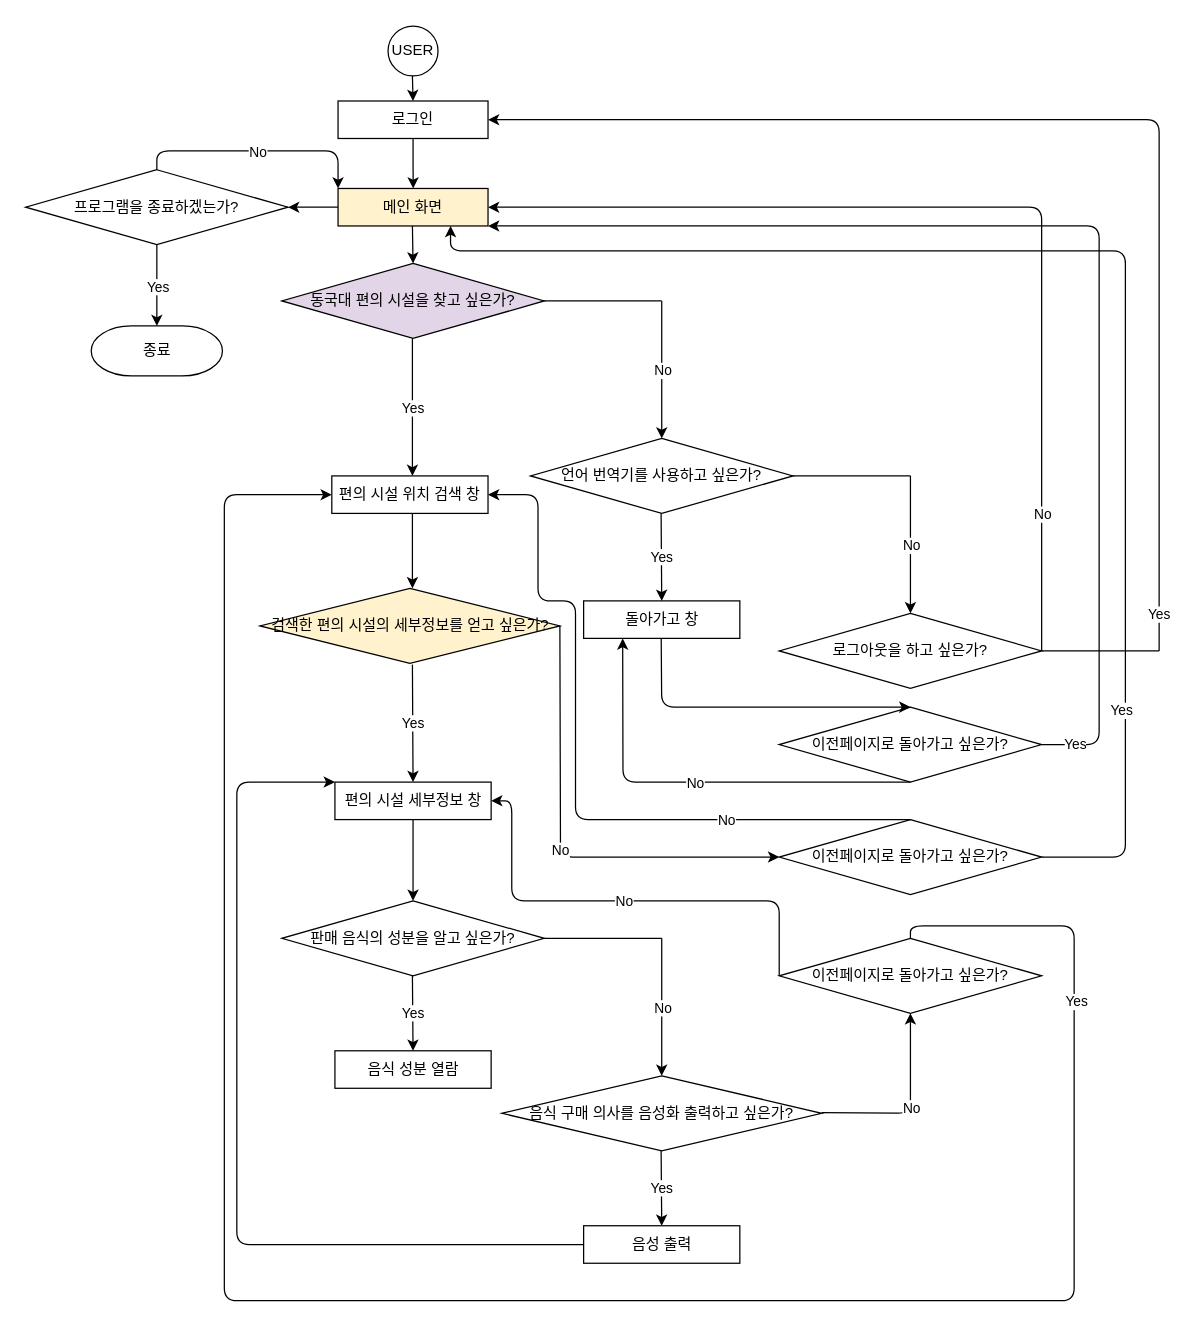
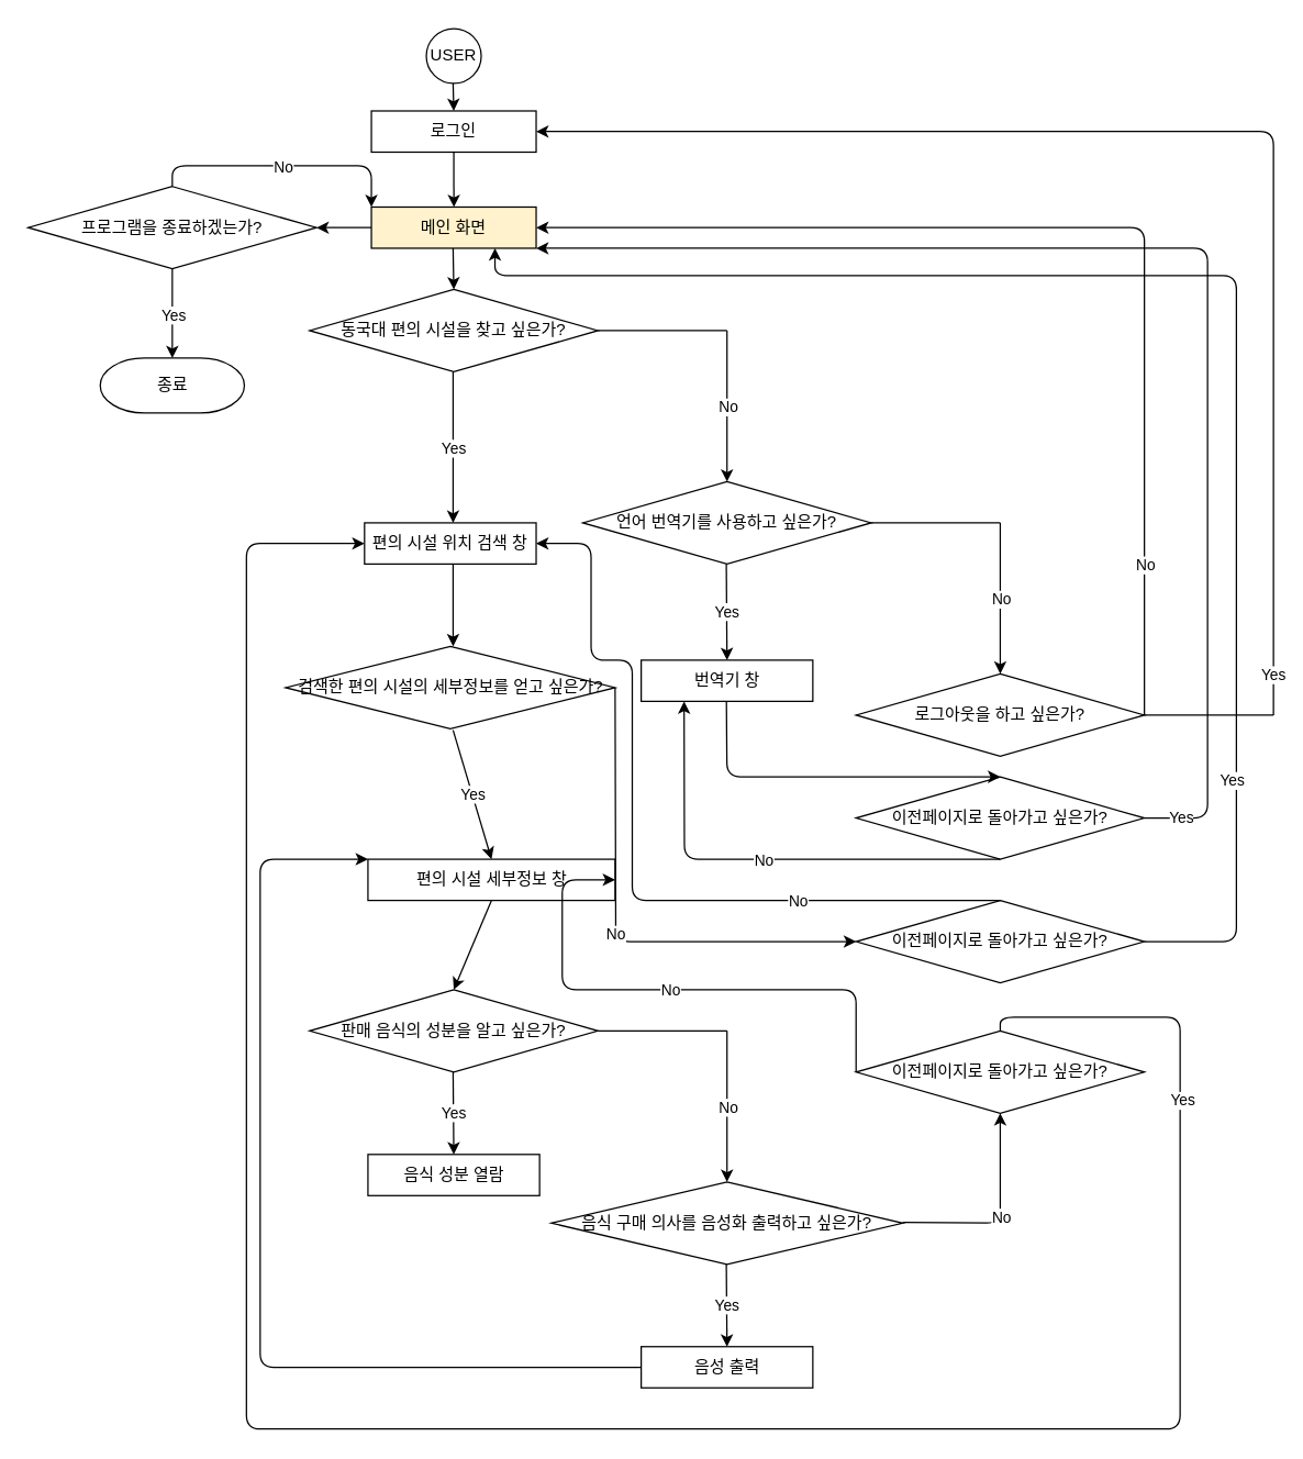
  <mxCell id="0" />
  <mxCell id="1" parent="0" />
  <mxCell id="2" value="USER" style="ellipse;whiteSpace=wrap;html=1;aspect=fixed;" parent="1" vertex="1"><mxGeometry x="310" y="20" width="40" height="40" as="geometry" /></mxCell>
  <mxCell id="3" value="로그인" style="rounded=0;whiteSpace=wrap;html=1;" parent="1" vertex="1"><mxGeometry x="270" y="80" width="120" height="30" as="geometry" /></mxCell>
- <mxCell id="4" value="동국대 편의 시설을 찾고 싶은가?" style="rhombus;whiteSpace=wrap;html=1;fillColor=#e1d5e7;" parent="1" vertex="1"><mxGeometry x="225" y="210" width="210" height="60" as="geometry" /></mxCell>
+ <mxCell id="4" value="동국대 편의 시설을 찾고 싶은가?" style="rhombus;whiteSpace=wrap;html=1;" parent="1" vertex="1"><mxGeometry x="225" y="210" width="210" height="60" as="geometry" /></mxCell>
  <mxCell id="5" value="" style="endArrow=classic;html=1;" parent="1" edge="1"><mxGeometry relative="1" as="geometry"><mxPoint x="329.5" y="270" as="sourcePoint" /><mxPoint x="329.5" y="380" as="targetPoint" /></mxGeometry></mxCell>
  <mxCell id="6" value="Yes" style="edgeLabel;resizable=0;html=1;align=center;verticalAlign=middle;" parent="5" connectable="0" vertex="1"><mxGeometry relative="1" as="geometry" /></mxCell>
  <mxCell id="7" value="" style="endArrow=none;html=1;exitX=1;exitY=0.5;exitDx=0;exitDy=0;" parent="1" source="4" edge="1"><mxGeometry width="50" height="50" relative="1" as="geometry"><mxPoint x="439" y="239.5" as="sourcePoint" /><mxPoint x="529" y="240" as="targetPoint" /></mxGeometry></mxCell>
  <mxCell id="8" value="" style="endArrow=classic;html=1;" parent="1" edge="1"><mxGeometry relative="1" as="geometry"><mxPoint x="529" y="240" as="sourcePoint" /><mxPoint x="529" y="350" as="targetPoint" /></mxGeometry></mxCell>
  <mxCell id="9" value="No" style="edgeLabel;resizable=0;html=1;align=center;verticalAlign=middle;" parent="8" connectable="0" vertex="1"><mxGeometry relative="1" as="geometry" /></mxCell>
- <mxCell id="10" value="검색한 편의 시설의 세부정보를 얻고 싶은가?" style="rhombus;whiteSpace=wrap;html=1;fillColor=#fff2cc;" parent="1" vertex="1"><mxGeometry x="207.5" y="470" width="240" height="60" as="geometry" /></mxCell>
+ <mxCell id="10" value="검색한 편의 시설의 세부정보를 얻고 싶은가?" style="rhombus;whiteSpace=wrap;html=1;" parent="1" vertex="1"><mxGeometry x="207.5" y="470" width="240" height="60" as="geometry" /></mxCell>
  <mxCell id="11" value="언어 번역기를 사용하고 싶은가?" style="rhombus;whiteSpace=wrap;html=1;" parent="1" vertex="1"><mxGeometry x="424" y="350" width="210" height="60" as="geometry" /></mxCell>
  <mxCell id="12" value="편의 시설 위치 검색 창" style="rounded=0;whiteSpace=wrap;html=1;" parent="1" vertex="1"><mxGeometry x="265" y="380" width="125" height="30" as="geometry" /></mxCell>
  <mxCell id="13" value="" style="endArrow=classic;html=1;" parent="1" edge="1"><mxGeometry width="50" height="50" relative="1" as="geometry"><mxPoint x="329.5" y="60" as="sourcePoint" /><mxPoint x="330" y="80" as="targetPoint" /></mxGeometry></mxCell>
  <mxCell id="14" value="" style="endArrow=classic;html=1;entryX=0.5;entryY=0;entryDx=0;entryDy=0;" parent="1" target="4" edge="1"><mxGeometry width="50" height="50" relative="1" as="geometry"><mxPoint x="329.5" y="180" as="sourcePoint" /><mxPoint x="330" y="200" as="targetPoint" /></mxGeometry></mxCell>
  <mxCell id="15" value="" style="endArrow=classic;html=1;" parent="1" edge="1"><mxGeometry width="50" height="50" relative="1" as="geometry"><mxPoint x="329.5" y="410" as="sourcePoint" /><mxPoint x="329.5" y="470" as="targetPoint" /></mxGeometry></mxCell>
  <mxCell id="16" value="" style="endArrow=classic;html=1;" parent="1" edge="1"><mxGeometry relative="1" as="geometry"><mxPoint x="528.5" y="410" as="sourcePoint" /><mxPoint x="529" y="480" as="targetPoint" /></mxGeometry></mxCell>
  <mxCell id="17" value="Yes" style="edgeLabel;resizable=0;html=1;align=center;verticalAlign=middle;" parent="16" connectable="0" vertex="1"><mxGeometry relative="1" as="geometry" /></mxCell>
  <mxCell id="18" value="" style="endArrow=none;html=1;exitX=1;exitY=0.5;exitDx=0;exitDy=0;" parent="1" edge="1"><mxGeometry width="50" height="50" relative="1" as="geometry"><mxPoint x="634" y="380" as="sourcePoint" /><mxPoint x="728" y="380" as="targetPoint" /></mxGeometry></mxCell>
  <mxCell id="19" value="" style="endArrow=classic;html=1;" parent="1" edge="1"><mxGeometry relative="1" as="geometry"><mxPoint x="728" y="380" as="sourcePoint" /><mxPoint x="728" y="490" as="targetPoint" /></mxGeometry></mxCell>
  <mxCell id="20" value="No" style="edgeLabel;resizable=0;html=1;align=center;verticalAlign=middle;" parent="19" connectable="0" vertex="1"><mxGeometry relative="1" as="geometry" /></mxCell>
  <mxCell id="21" value="로그아웃을 하고 싶은가?" style="rhombus;whiteSpace=wrap;html=1;" parent="1" vertex="1"><mxGeometry x="623" y="490" width="210" height="60" as="geometry" /></mxCell>
  <mxCell id="22" value="" style="endArrow=classic;html=1;entryX=0.5;entryY=0;entryDx=0;entryDy=0;" parent="1" target="24" edge="1"><mxGeometry relative="1" as="geometry"><mxPoint x="329.5" y="531" as="sourcePoint" /><mxPoint x="329.5" y="641" as="targetPoint" /></mxGeometry></mxCell>
  <mxCell id="23" value="Yes" style="edgeLabel;resizable=0;html=1;align=center;verticalAlign=middle;" parent="22" connectable="0" vertex="1"><mxGeometry relative="1" as="geometry" /></mxCell>
- <mxCell id="24" value="편의 시설 세부정보 창" style="rounded=0;whiteSpace=wrap;html=1;" parent="1" vertex="1"><mxGeometry x="267.5" y="625" width="125" height="30" as="geometry" /></mxCell>
+ <mxCell id="24" value="편의 시설 세부정보 창" style="rounded=0;whiteSpace=wrap;html=1;" parent="1" vertex="1"><mxGeometry x="267.5" y="625" width="180" height="30" as="geometry" /></mxCell>
  <mxCell id="25" value="" style="endArrow=classic;html=1;exitX=1;exitY=0.5;exitDx=0;exitDy=0;entryX=0;entryY=0.5;entryDx=0;entryDy=0;" parent="1" source="10" target="52" edge="1"><mxGeometry relative="1" as="geometry"><mxPoint x="474" y="500" as="sourcePoint" /><mxPoint x="459" y="640" as="targetPoint" /><Array as="points"><mxPoint x="448" y="685" /></Array></mxGeometry></mxCell>
  <mxCell id="26" value="No" style="edgeLabel;resizable=0;html=1;align=center;verticalAlign=middle;" parent="25" connectable="0" vertex="1"><mxGeometry relative="1" as="geometry" /></mxCell>
  <mxCell id="27" value="이전페이지로 돌아가고 싶은가?" style="rhombus;whiteSpace=wrap;html=1;" parent="1" vertex="1"><mxGeometry x="623" y="565" width="210" height="60" as="geometry" /></mxCell>
  <mxCell id="28" value="판매 음식의 성분을 알고 싶은가?" style="rhombus;whiteSpace=wrap;html=1;" parent="1" vertex="1"><mxGeometry x="225" y="720" width="210" height="60" as="geometry" /></mxCell>
  <mxCell id="29" value="" style="endArrow=classic;html=1;exitX=0.5;exitY=1;exitDx=0;exitDy=0;" parent="1" source="24" edge="1"><mxGeometry width="50" height="50" relative="1" as="geometry"><mxPoint x="329.5" y="670" as="sourcePoint" /><mxPoint x="330" y="720" as="targetPoint" /></mxGeometry></mxCell>
  <mxCell id="30" value="음식 성분 열람" style="rounded=0;whiteSpace=wrap;html=1;" parent="1" vertex="1"><mxGeometry x="267.5" y="840" width="125" height="30" as="geometry" /></mxCell>
  <mxCell id="31" value="" style="endArrow=classic;html=1;" parent="1" edge="1"><mxGeometry relative="1" as="geometry"><mxPoint x="329.5" y="780" as="sourcePoint" /><mxPoint x="330" y="840" as="targetPoint" /></mxGeometry></mxCell>
  <mxCell id="32" value="Yes" style="edgeLabel;resizable=0;html=1;align=center;verticalAlign=middle;" parent="31" connectable="0" vertex="1"><mxGeometry relative="1" as="geometry" /></mxCell>
  <mxCell id="33" value="" style="endArrow=none;html=1;exitX=1;exitY=0.5;exitDx=0;exitDy=0;" parent="1" edge="1"><mxGeometry width="50" height="50" relative="1" as="geometry"><mxPoint x="435" y="750" as="sourcePoint" /><mxPoint x="529" y="750" as="targetPoint" /></mxGeometry></mxCell>
  <mxCell id="34" value="" style="endArrow=classic;html=1;" parent="1" edge="1"><mxGeometry relative="1" as="geometry"><mxPoint x="529" y="750" as="sourcePoint" /><mxPoint x="529" y="860" as="targetPoint" /></mxGeometry></mxCell>
  <mxCell id="35" value="No" style="edgeLabel;resizable=0;html=1;align=center;verticalAlign=middle;" parent="34" connectable="0" vertex="1"><mxGeometry relative="1" as="geometry" /></mxCell>
  <mxCell id="36" value="음식 구매 의사를 음성화 출력하고 싶은가?" style="rhombus;whiteSpace=wrap;html=1;" parent="1" vertex="1"><mxGeometry x="401" y="860" width="256" height="60" as="geometry" /></mxCell>
  <mxCell id="37" value="" style="endArrow=classic;html=1;" parent="1" edge="1"><mxGeometry relative="1" as="geometry"><mxPoint x="528.5" y="920" as="sourcePoint" /><mxPoint x="529" y="980" as="targetPoint" /></mxGeometry></mxCell>
  <mxCell id="38" value="Yes" style="edgeLabel;resizable=0;html=1;align=center;verticalAlign=middle;" parent="37" connectable="0" vertex="1"><mxGeometry relative="1" as="geometry" /></mxCell>
  <mxCell id="39" value="" style="endArrow=none;html=1;exitX=1;exitY=0.5;exitDx=0;exitDy=0;" parent="1" edge="1"><mxGeometry width="50" height="50" relative="1" as="geometry"><mxPoint x="833" y="520" as="sourcePoint" /><mxPoint x="927" y="520" as="targetPoint" /></mxGeometry></mxCell>
  <mxCell id="40" value="" style="endArrow=classic;html=1;entryX=1;entryY=0.5;entryDx=0;entryDy=0;" parent="1" target="3" edge="1"><mxGeometry relative="1" as="geometry"><mxPoint x="927" y="520" as="sourcePoint" /><mxPoint x="927" y="80" as="targetPoint" /><Array as="points"><mxPoint x="927" y="95" /></Array></mxGeometry></mxCell>
  <mxCell id="41" value="Yes" style="edgeLabel;resizable=0;html=1;align=center;verticalAlign=middle;" parent="40" connectable="0" vertex="1"><mxGeometry relative="1" as="geometry"><mxPoint x="55.83" y="395" as="offset" /></mxGeometry></mxCell>
  <mxCell id="42" value="" style="endArrow=classic;html=1;entryX=1;entryY=0.5;entryDx=0;entryDy=0;" parent="1" target="44" edge="1"><mxGeometry relative="1" as="geometry"><mxPoint x="833" y="520" as="sourcePoint" /><mxPoint x="834" y="260" as="targetPoint" /><Array as="points"><mxPoint x="833" y="165" /></Array></mxGeometry></mxCell>
  <mxCell id="43" value="No" style="edgeLabel;resizable=0;html=1;align=center;verticalAlign=middle;" parent="42" connectable="0" vertex="1"><mxGeometry relative="1" as="geometry"><mxPoint x="44" y="245" as="offset" /></mxGeometry></mxCell>
  <mxCell id="44" value="메인 화면" style="rounded=0;whiteSpace=wrap;html=1;fillColor=#fff2cc;" parent="1" vertex="1"><mxGeometry x="270" y="150" width="120" height="30" as="geometry" /></mxCell>
  <mxCell id="45" value="" style="endArrow=classic;html=1;entryX=0.5;entryY=0;entryDx=0;entryDy=0;exitX=0.5;exitY=1;exitDx=0;exitDy=0;" parent="1" source="3" edge="1"><mxGeometry width="50" height="50" relative="1" as="geometry"><mxPoint x="329.58" y="120" as="sourcePoint" /><mxPoint x="330.08" y="150" as="targetPoint" /></mxGeometry></mxCell>
- <mxCell id="46" value="돌아가고 창" style="rounded=0;whiteSpace=wrap;html=1;" parent="1" vertex="1"><mxGeometry x="466.5" y="480" width="125" height="30" as="geometry" /></mxCell>
+ <mxCell id="46" value="번역기 창" style="rounded=0;whiteSpace=wrap;html=1;" parent="1" vertex="1"><mxGeometry x="466.5" y="480" width="125" height="30" as="geometry" /></mxCell>
  <mxCell id="47" value="" style="endArrow=classic;html=1;entryX=0.5;entryY=0;entryDx=0;entryDy=0;" parent="1" target="27" edge="1"><mxGeometry width="50" height="50" relative="1" as="geometry"><mxPoint x="528.58" y="510" as="sourcePoint" /><mxPoint x="528.58" y="580" as="targetPoint" /><Array as="points"><mxPoint x="529" y="565" /></Array></mxGeometry></mxCell>
  <mxCell id="48" value="" style="endArrow=classic;html=1;entryX=1;entryY=1;entryDx=0;entryDy=0;" parent="1" target="44" edge="1"><mxGeometry width="50" height="50" relative="1" as="geometry"><mxPoint x="833" y="595" as="sourcePoint" /><mxPoint x="883" y="545" as="targetPoint" /><Array as="points"><mxPoint x="879" y="595" /><mxPoint x="879" y="180" /></Array></mxGeometry></mxCell>
  <mxCell id="49" value="Yes" style="edgeLabel;resizable=0;html=1;align=center;verticalAlign=middle;" parent="1" connectable="0" vertex="1"><mxGeometry x="859.997" y="594" as="geometry" /></mxCell>
  <mxCell id="50" value="" style="endArrow=classic;html=1;entryX=0.25;entryY=1;entryDx=0;entryDy=0;exitX=0.5;exitY=1;exitDx=0;exitDy=0;" parent="1" source="27" target="46" edge="1"><mxGeometry relative="1" as="geometry"><mxPoint x="529" y="630" as="sourcePoint" /><mxPoint x="629" y="630" as="targetPoint" /><Array as="points"><mxPoint x="498" y="625" /></Array></mxGeometry></mxCell>
  <mxCell id="51" value="No" style="edgeLabel;resizable=0;html=1;align=center;verticalAlign=middle;" parent="50" connectable="0" vertex="1"><mxGeometry relative="1" as="geometry" /></mxCell>
  <mxCell id="52" value="이전페이지로 돌아가고 싶은가?" style="rhombus;whiteSpace=wrap;html=1;" parent="1" vertex="1"><mxGeometry x="623" y="655" width="210" height="60" as="geometry" /></mxCell>
  <mxCell id="53" value="" style="endArrow=classic;html=1;entryX=0.75;entryY=1;entryDx=0;entryDy=0;exitX=1;exitY=0.5;exitDx=0;exitDy=0;" parent="1" source="52" target="44" edge="1"><mxGeometry relative="1" as="geometry"><mxPoint x="729" y="655" as="sourcePoint" /><mxPoint x="833" y="655" as="targetPoint" /><Array as="points"><mxPoint x="900" y="685" /><mxPoint x="900" y="200" /><mxPoint x="360" y="200" /></Array></mxGeometry></mxCell>
  <mxCell id="54" value="Yes" style="edgeLabel;resizable=0;html=1;align=center;verticalAlign=middle;" parent="53" connectable="0" vertex="1"><mxGeometry relative="1" as="geometry"><mxPoint y="367" as="offset" /></mxGeometry></mxCell>
  <mxCell id="55" value="음성 출력" style="rounded=0;whiteSpace=wrap;html=1;" parent="1" vertex="1"><mxGeometry x="466.5" y="980" width="125" height="30" as="geometry" /></mxCell>
  <mxCell id="56" value="" style="endArrow=classic;html=1;exitX=0;exitY=0.5;exitDx=0;exitDy=0;entryX=0;entryY=0;entryDx=0;entryDy=0;" parent="1" source="55" target="24" edge="1"><mxGeometry width="50" height="50" relative="1" as="geometry"><mxPoint x="279" y="980" as="sourcePoint" /><mxPoint x="329" y="930" as="targetPoint" /><Array as="points"><mxPoint x="189" y="995" /><mxPoint x="189" y="625" /></Array></mxGeometry></mxCell>
  <mxCell id="57" value="이전페이지로 돌아가고 싶은가?" style="rhombus;whiteSpace=wrap;html=1;" parent="1" vertex="1"><mxGeometry x="623" y="750" width="210" height="60" as="geometry" /></mxCell>
  <mxCell id="58" value="" style="endArrow=classic;html=1;entryX=0.5;entryY=1;entryDx=0;entryDy=0;" parent="1" target="57" edge="1"><mxGeometry relative="1" as="geometry"><mxPoint x="657" y="889.5" as="sourcePoint" /><mxPoint x="757" y="889.5" as="targetPoint" /><Array as="points"><mxPoint x="728" y="890" /></Array></mxGeometry></mxCell>
  <mxCell id="59" value="No" style="edgeLabel;resizable=0;html=1;align=center;verticalAlign=middle;" parent="58" connectable="0" vertex="1"><mxGeometry relative="1" as="geometry" /></mxCell>
  <mxCell id="60" value="" style="endArrow=classic;html=1;exitX=0.5;exitY=0;exitDx=0;exitDy=0;entryX=0;entryY=0.5;entryDx=0;entryDy=0;" parent="1" source="57" target="12" edge="1"><mxGeometry relative="1" as="geometry"><mxPoint x="769" y="730" as="sourcePoint" /><mxPoint x="869" y="730" as="targetPoint" /><Array as="points"><mxPoint x="728" y="740" /><mxPoint x="859" y="740" /><mxPoint x="859" y="1040" /><mxPoint x="429" y="1040" /><mxPoint x="179" y="1040" /><mxPoint x="179" y="395" /></Array></mxGeometry></mxCell>
  <mxCell id="61" value="Yes" style="edgeLabel;resizable=0;html=1;align=center;verticalAlign=middle;" parent="60" connectable="0" vertex="1"><mxGeometry relative="1" as="geometry"><mxPoint x="486" y="-240" as="offset" /></mxGeometry></mxCell>
  <mxCell id="62" value="" style="endArrow=classic;html=1;entryX=1;entryY=0.5;entryDx=0;entryDy=0;exitX=0;exitY=0.5;exitDx=0;exitDy=0;" parent="1" source="57" target="24" edge="1"><mxGeometry relative="1" as="geometry"><mxPoint x="529" y="730" as="sourcePoint" /><mxPoint x="629" y="730" as="targetPoint" /><Array as="points"><mxPoint x="623" y="720" /><mxPoint x="409" y="720" /><mxPoint x="409" y="640" /></Array></mxGeometry></mxCell>
  <mxCell id="63" value="No" style="edgeLabel;resizable=0;html=1;align=center;verticalAlign=middle;" parent="62" connectable="0" vertex="1"><mxGeometry relative="1" as="geometry" /></mxCell>
  <mxCell id="64" value="" style="endArrow=classic;html=1;exitX=0.5;exitY=0;exitDx=0;exitDy=0;entryX=1;entryY=0.5;entryDx=0;entryDy=0;" parent="1" source="52" target="12" edge="1"><mxGeometry relative="1" as="geometry"><mxPoint x="570" y="639.5" as="sourcePoint" /><mxPoint x="670" y="639.5" as="targetPoint" /><Array as="points"><mxPoint x="460" y="655" /><mxPoint x="460" y="480" /><mxPoint x="430" y="480" /><mxPoint x="430" y="395" /></Array></mxGeometry></mxCell>
  <mxCell id="65" value="No" style="edgeLabel;resizable=0;html=1;align=center;verticalAlign=middle;" parent="64" connectable="0" vertex="1"><mxGeometry relative="1" as="geometry"><mxPoint x="120" y="31" as="offset" /></mxGeometry></mxCell>
  <mxCell id="66" value="프로그램을 종료하겠는가?" style="rhombus;whiteSpace=wrap;html=1;" vertex="1" parent="1"><mxGeometry x="20" y="135" width="210" height="60" as="geometry" /></mxCell>
  <mxCell id="67" value="" style="endArrow=classic;html=1;exitX=0;exitY=0.5;exitDx=0;exitDy=0;entryX=1;entryY=0.5;entryDx=0;entryDy=0;" edge="1" parent="1" source="44" target="66"><mxGeometry width="50" height="50" relative="1" as="geometry"><mxPoint x="200" y="130" as="sourcePoint" /><mxPoint x="250" y="80" as="targetPoint" /></mxGeometry></mxCell>
  <mxCell id="68" value="" style="endArrow=classic;html=1;exitX=0.5;exitY=1;exitDx=0;exitDy=0;" edge="1" parent="1" source="66"><mxGeometry relative="1" as="geometry"><mxPoint x="125" y="70" as="sourcePoint" /><mxPoint x="125" y="260" as="targetPoint" /></mxGeometry></mxCell>
  <mxCell id="69" value="Yes" style="edgeLabel;resizable=0;html=1;align=center;verticalAlign=middle;" connectable="0" vertex="1" parent="68"><mxGeometry relative="1" as="geometry" /></mxCell>
  <mxCell id="70" value="종료" style="strokeWidth=1;html=1;shape=mxgraph.flowchart.terminator;whiteSpace=wrap;" vertex="1" parent="1"><mxGeometry x="72.5" y="260" width="105" height="40" as="geometry" /></mxCell>
  <mxCell id="71" value="" style="endArrow=classic;html=1;exitX=0.5;exitY=0;exitDx=0;exitDy=0;entryX=0;entryY=0;entryDx=0;entryDy=0;" edge="1" parent="1" source="66" target="44"><mxGeometry relative="1" as="geometry"><mxPoint x="125" y="120" as="sourcePoint" /><mxPoint x="225" y="120" as="targetPoint" /><Array as="points"><mxPoint x="125" y="120" /><mxPoint x="270" y="120" /></Array></mxGeometry></mxCell>
  <mxCell id="72" value="No" style="edgeLabel;resizable=0;html=1;align=center;verticalAlign=middle;" connectable="0" vertex="1" parent="71"><mxGeometry relative="1" as="geometry" /></mxCell>
